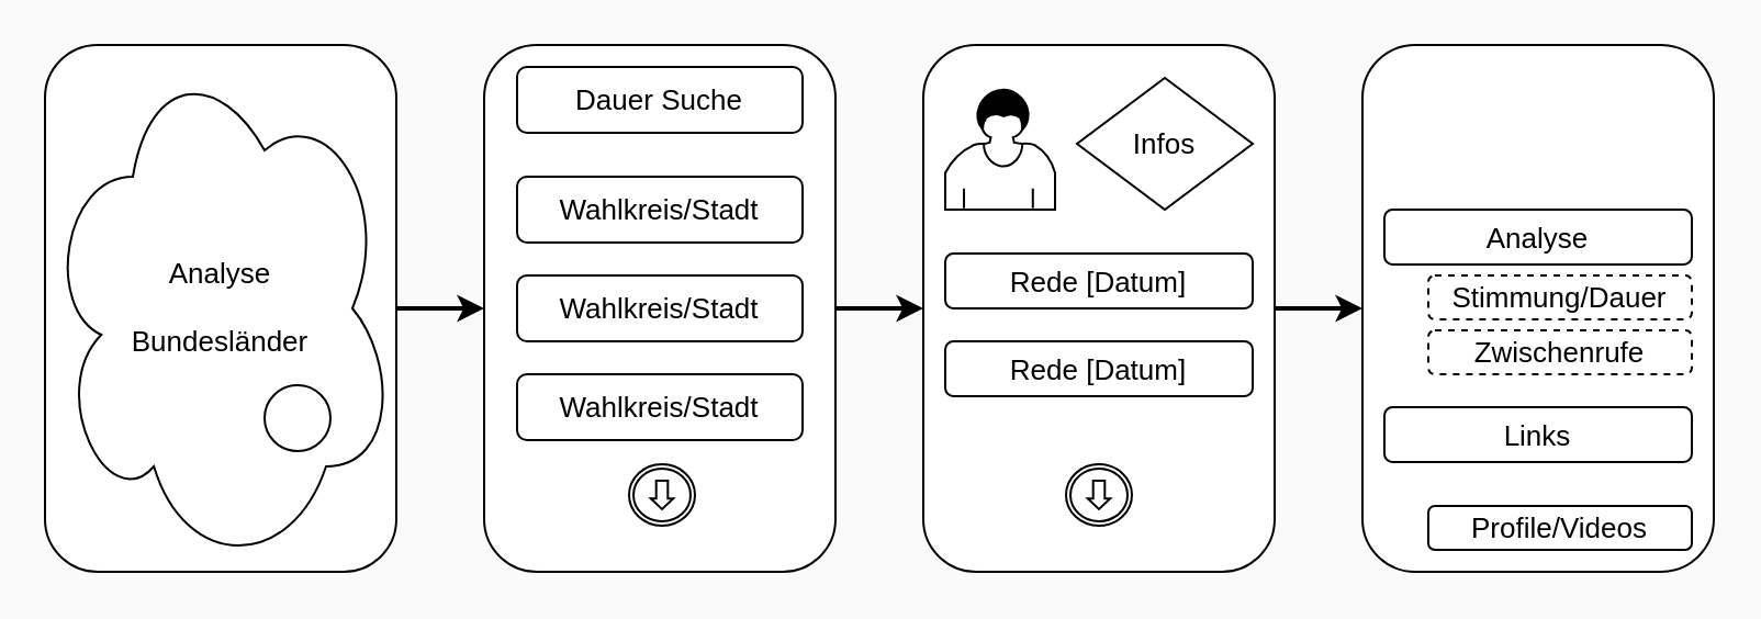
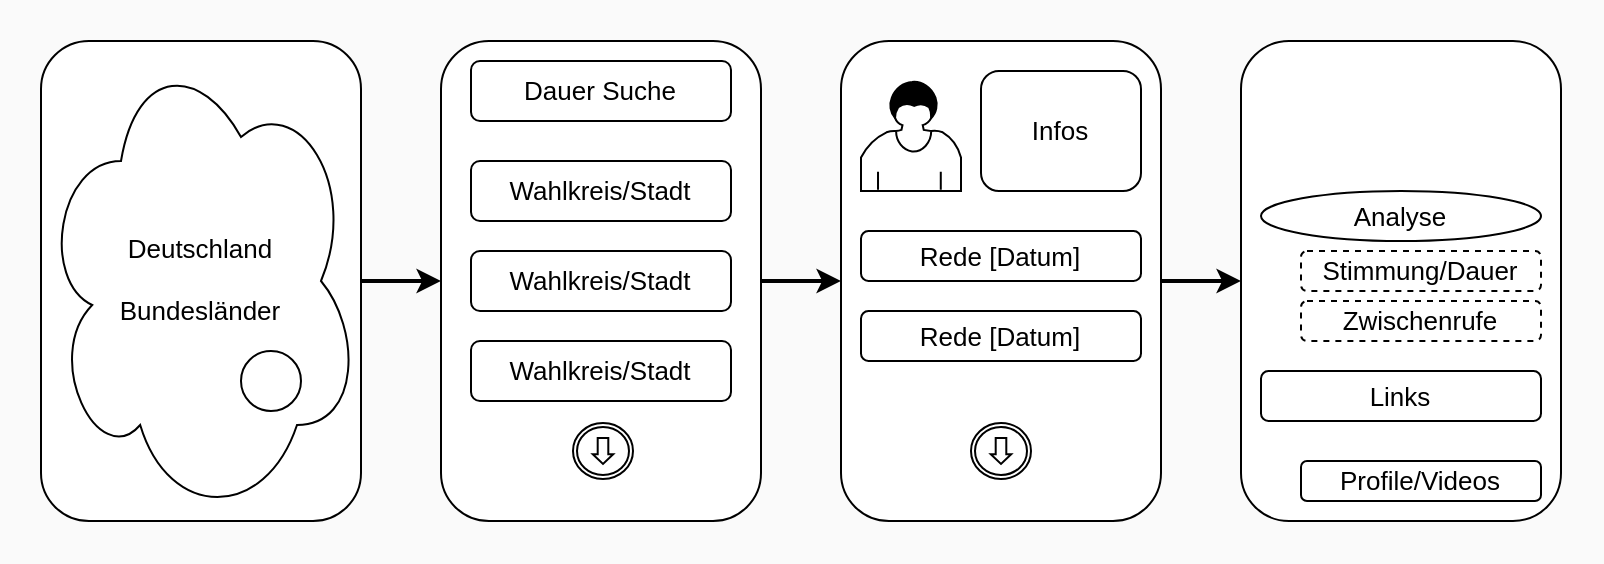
  <mxCell id="0" />
  <mxCell id="1" parent="0" />
  <mxCell id="2" value="" style="rounded=1;whiteSpace=wrap;html=1;fontSize=13;" vertex="1" parent="1"><mxGeometry x="620" y="20" width="160" height="240" as="geometry" /></mxCell>
  <mxCell id="3" style="edgeStyle=orthogonalEdgeStyle;rounded=0;orthogonalLoop=1;jettySize=auto;html=1;exitX=1;exitY=0.5;exitDx=0;exitDy=0;entryX=0;entryY=0.5;entryDx=0;entryDy=0;strokeWidth=2;fontSize=13;" edge="1" parent="1" source="4" target="2"><mxGeometry relative="1" as="geometry" /></mxCell>
  <mxCell id="4" value="" style="rounded=1;whiteSpace=wrap;html=1;fontSize=13;" vertex="1" parent="1"><mxGeometry x="420" y="20" width="160" height="240" as="geometry" /></mxCell>
  <mxCell id="5" value="" style="shape=mxgraph.bpmn.user_task;html=1;outlineConnect=0;fontSize=13;labelBorderColor=none;" vertex="1" parent="1"><mxGeometry x="430" y="40" width="50" height="55" as="geometry" /></mxCell>
- <mxCell id="6" value="Infos" style="rhombus;whiteSpace=wrap;html=1;fontSize=13;" vertex="1" parent="1"><mxGeometry x="490" y="35" width="80" height="60" as="geometry" /></mxCell>
+ <mxCell id="6" value="Infos" style="rounded=1;whiteSpace=wrap;html=1;fontSize=13;" vertex="1" parent="1"><mxGeometry x="490" y="35" width="80" height="60" as="geometry" /></mxCell>
  <mxCell id="7" value="Rede [Datum]" style="rounded=1;whiteSpace=wrap;html=1;fontSize=13;" vertex="1" parent="1"><mxGeometry x="430" y="115" width="140" height="25" as="geometry" /></mxCell>
  <mxCell id="8" style="edgeStyle=orthogonalEdgeStyle;rounded=0;orthogonalLoop=1;jettySize=auto;html=1;exitX=1;exitY=0.5;exitDx=0;exitDy=0;entryX=0;entryY=0.5;entryDx=0;entryDy=0;strokeWidth=2;fontSize=13;" edge="1" parent="1" source="9" target="13"><mxGeometry relative="1" as="geometry" /></mxCell>
  <mxCell id="9" value="" style="rounded=1;whiteSpace=wrap;html=1;fontSize=13;" vertex="1" parent="1"><mxGeometry x="20" y="20" width="160" height="240" as="geometry" /></mxCell>
- <mxCell id="10" value="&lt;div style=&quot;font-size: 13px;&quot;&gt;Analyse&lt;/div&gt;&lt;div style=&quot;font-size: 13px;&quot;&gt;&lt;br style=&quot;font-size: 13px;&quot;&gt;&lt;/div&gt;&lt;div style=&quot;font-size: 13px;&quot;&gt;Bundesländer&lt;br style=&quot;font-size: 13px;&quot;&gt;&lt;/div&gt;" style="ellipse;shape=cloud;whiteSpace=wrap;html=1;fontSize=13;" vertex="1" parent="1"><mxGeometry x="20" y="20" width="160" height="240" as="geometry" /></mxCell>
+ <mxCell id="10" value="&lt;div style=&quot;font-size: 13px;&quot;&gt;Deutschland&lt;/div&gt;&lt;div style=&quot;font-size: 13px;&quot;&gt;&lt;br style=&quot;font-size: 13px;&quot;&gt;&lt;/div&gt;&lt;div style=&quot;font-size: 13px;&quot;&gt;Bundesländer&lt;br style=&quot;font-size: 13px;&quot;&gt;&lt;/div&gt;" style="ellipse;shape=cloud;whiteSpace=wrap;html=1;fontSize=13;" vertex="1" parent="1"><mxGeometry x="20" y="20" width="160" height="240" as="geometry" /></mxCell>
  <mxCell id="11" value="" style="shape=mxgraph.bpmn.shape;html=1;verticalLabelPosition=bottom;labelBackgroundColor=#ffffff;verticalAlign=top;align=center;perimeter=ellipsePerimeter;outlineConnect=0;outline=standard;symbol=general;fontSize=13;" vertex="1" parent="1"><mxGeometry x="120" y="175" width="30" height="30" as="geometry" /></mxCell>
  <mxCell id="12" style="edgeStyle=orthogonalEdgeStyle;rounded=0;orthogonalLoop=1;jettySize=auto;html=1;strokeWidth=2;fontSize=13;entryX=0;entryY=0.5;entryDx=0;entryDy=0;" edge="1" parent="1" source="13" target="4"><mxGeometry relative="1" as="geometry"><mxPoint x="400" y="380" as="targetPoint" /></mxGeometry></mxCell>
  <mxCell id="13" value="" style="rounded=1;whiteSpace=wrap;html=1;fontSize=13;" vertex="1" parent="1"><mxGeometry x="220" y="20" width="160" height="240" as="geometry" /></mxCell>
  <mxCell id="14" value="Wahlkreis/Stadt" style="rounded=1;whiteSpace=wrap;html=1;fontSize=13;" vertex="1" parent="1"><mxGeometry x="235" y="80" width="130" height="30" as="geometry" /></mxCell>
  <mxCell id="15" value="Dauer Suche" style="rounded=1;whiteSpace=wrap;html=1;fontSize=13;" vertex="1" parent="1"><mxGeometry x="235" y="30" width="130" height="30" as="geometry" /></mxCell>
  <mxCell id="16" value="Wahlkreis/Stadt" style="rounded=1;whiteSpace=wrap;html=1;fontSize=13;" vertex="1" parent="1"><mxGeometry x="235" y="125" width="130" height="30" as="geometry" /></mxCell>
  <mxCell id="17" value="Wahlkreis/Stadt" style="rounded=1;whiteSpace=wrap;html=1;fontSize=13;" vertex="1" parent="1"><mxGeometry x="235" y="170" width="130" height="30" as="geometry" /></mxCell>
  <mxCell id="18" value="" style="shape=mxgraph.bpmn.shape;html=1;verticalLabelPosition=bottom;labelBackgroundColor=#ffffff;verticalAlign=top;align=center;perimeter=ellipsePerimeter;outlineConnect=0;outline=catching;symbol=link;rotation=90;fontSize=13;" vertex="1" parent="1"><mxGeometry x="287" y="210" width="28" height="30" as="geometry" /></mxCell>
  <mxCell id="19" value="Rede [Datum]" style="rounded=1;whiteSpace=wrap;html=1;fontSize=13;" vertex="1" parent="1"><mxGeometry x="430" y="155" width="140" height="25" as="geometry" /></mxCell>
  <mxCell id="20" value="" style="shape=mxgraph.bpmn.shape;html=1;verticalLabelPosition=bottom;labelBackgroundColor=#ffffff;verticalAlign=top;align=center;perimeter=ellipsePerimeter;outlineConnect=0;outline=catching;symbol=link;rotation=90;fontSize=13;" vertex="1" parent="1"><mxGeometry x="486" y="210" width="28" height="30" as="geometry" /></mxCell>
- <mxCell id="21" value="Analyse" style="rounded=1;whiteSpace=wrap;html=1;fontSize=13;" vertex="1" parent="1"><mxGeometry x="630" y="95" width="140" height="25" as="geometry" /></mxCell>
+ <mxCell id="21" value="Analyse" style="ellipse;whiteSpace=wrap;html=1;fontSize=13;" vertex="1" parent="1"><mxGeometry x="630" y="95" width="140" height="25" as="geometry" /></mxCell>
  <mxCell id="22" value="Stimmung/Dauer" style="rounded=1;whiteSpace=wrap;html=1;fontSize=13;dashed=1;" vertex="1" parent="1"><mxGeometry x="650" y="125" width="120" height="20" as="geometry" /></mxCell>
  <mxCell id="23" value="Zwischenrufe" style="rounded=1;whiteSpace=wrap;html=1;fontSize=13;dashed=1;" vertex="1" parent="1"><mxGeometry x="650" y="150" width="120" height="20" as="geometry" /></mxCell>
  <mxCell id="24" value="Links" style="rounded=1;whiteSpace=wrap;html=1;fontSize=13;" vertex="1" parent="1"><mxGeometry x="630" y="185" width="140" height="25" as="geometry" /></mxCell>
  <mxCell id="25" value="Profile/Videos" style="rounded=1;whiteSpace=wrap;html=1;fontSize=13;" vertex="1" parent="1"><mxGeometry x="650" y="230" width="120" height="20" as="geometry" /></mxCell>
